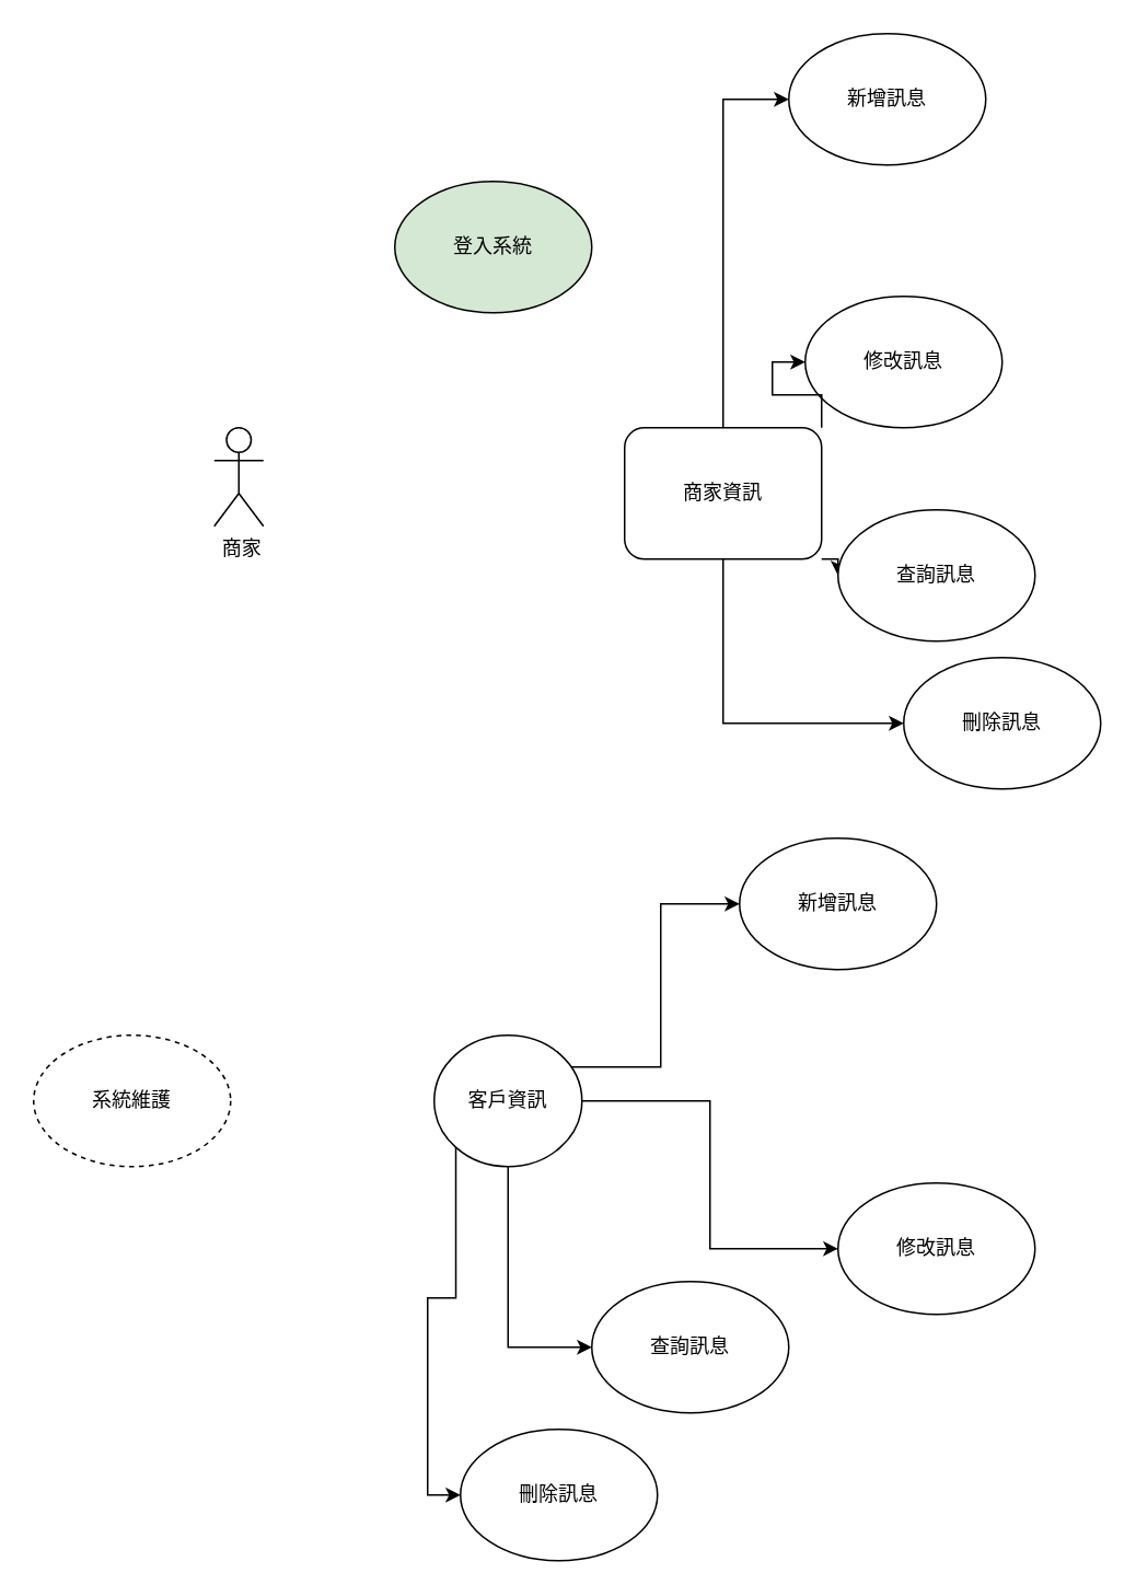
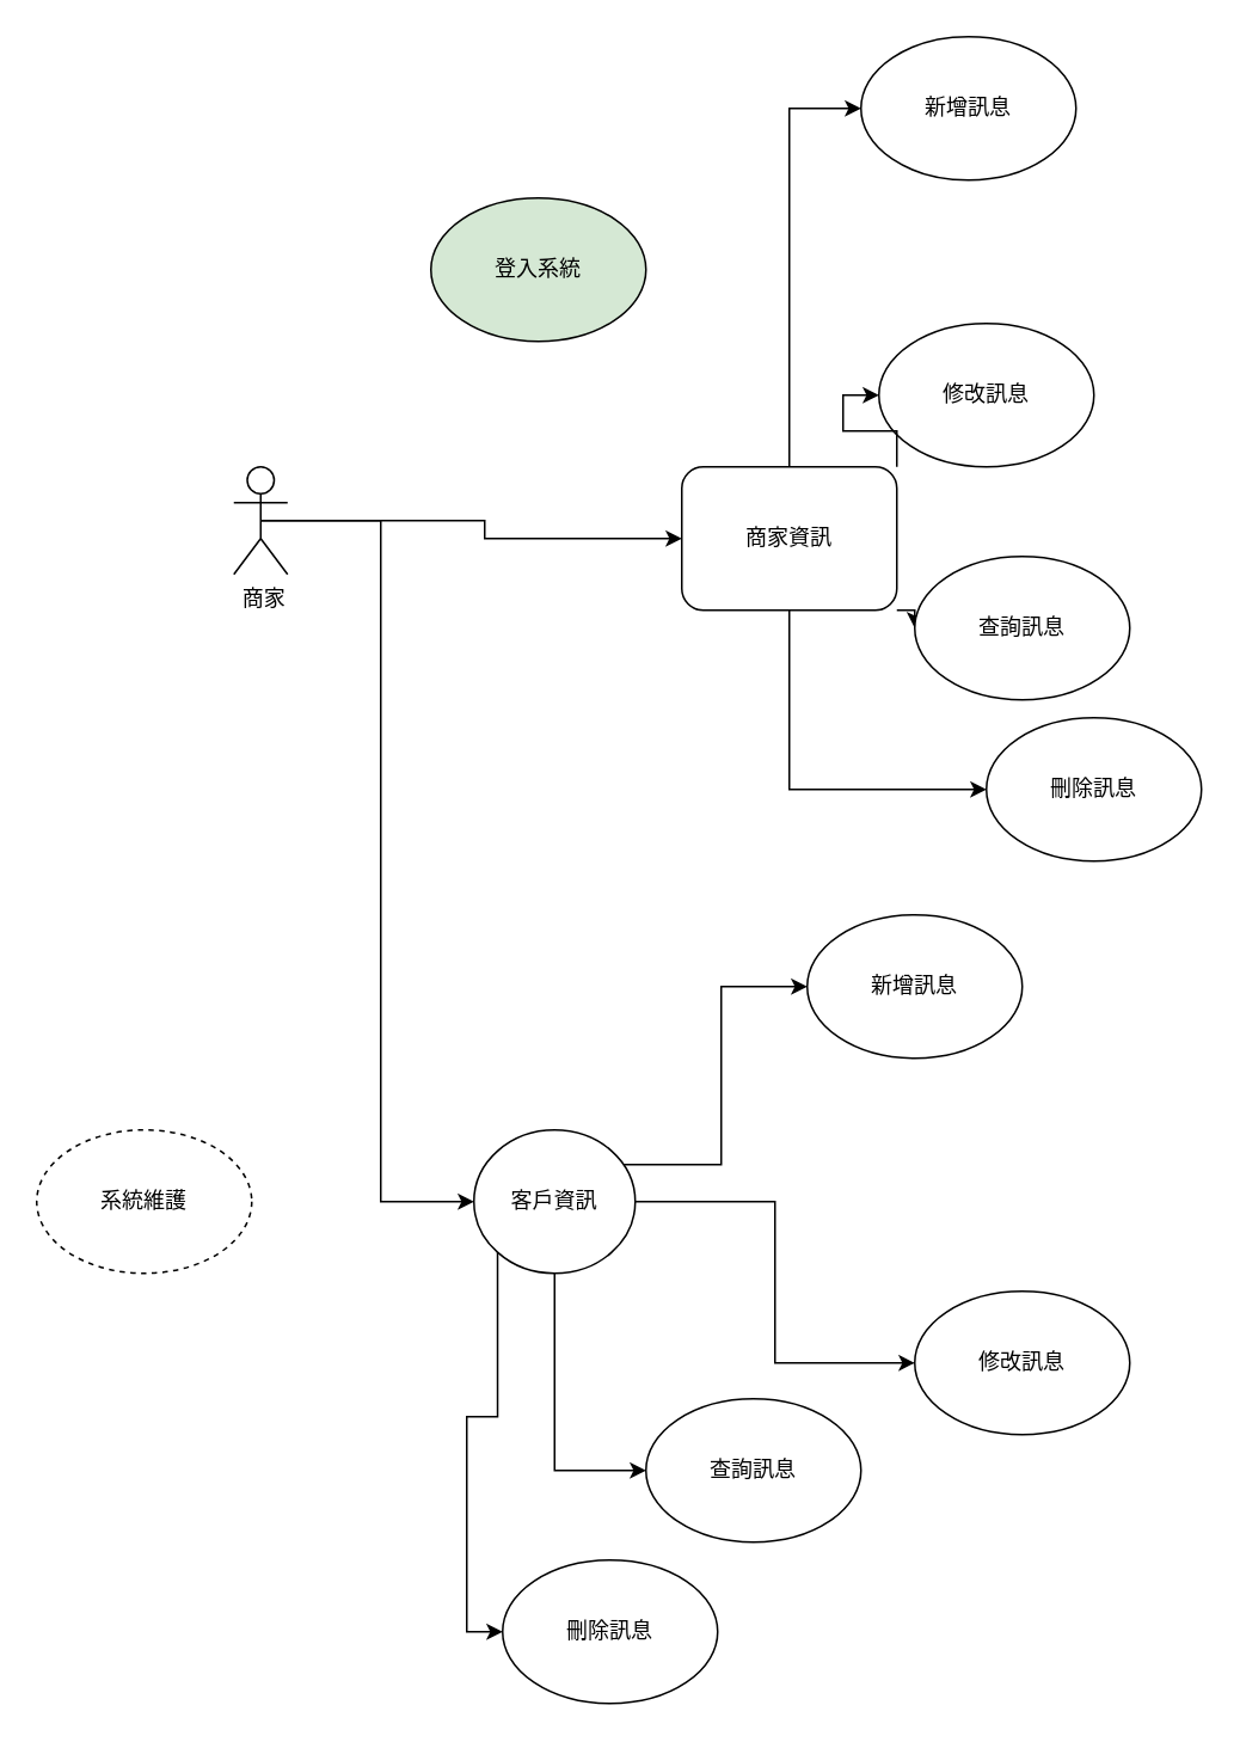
  <mxCell id="0" />
  <mxCell id="1" parent="0" />
  <mxCell id="2" value="&lt;font style=&quot;vertical-align: inherit;&quot;&gt;&lt;font style=&quot;vertical-align: inherit;&quot;&gt;&amp;nbsp;商家&lt;/font&gt;&lt;/font&gt;" style="shape=umlActor;verticalLabelPosition=bottom;verticalAlign=top;html=1;outlineConnect=0;" vertex="1" parent="1"><mxGeometry x="130" y="260" width="30" height="60" as="geometry" /></mxCell>
+ <mxCell id="3" style="edgeStyle=orthogonalEdgeStyle;rounded=0;orthogonalLoop=1;jettySize=auto;html=1;exitX=0.5;exitY=0.5;exitDx=0;exitDy=0;entryX=0;entryY=0.5;entryDx=0;entryDy=0;exitPerimeter=0;" edge="1" parent="1" source="2" target="11"><mxGeometry relative="1" as="geometry"><mxPoint x="190" y="300" as="sourcePoint" /></mxGeometry></mxCell>
+ <mxCell id="4" style="edgeStyle=orthogonalEdgeStyle;rounded=0;orthogonalLoop=1;jettySize=auto;html=1;exitX=0.5;exitY=0.5;exitDx=0;exitDy=0;entryX=0;entryY=0.5;entryDx=0;entryDy=0;exitPerimeter=0;" edge="1" parent="1" source="2" target="13"><mxGeometry relative="1" as="geometry"><mxPoint x="172.426" y="328.284" as="sourcePoint" /></mxGeometry></mxCell>
  <mxCell id="5" value="&lt;font style=&quot;vertical-align: inherit;&quot;&gt;&lt;font style=&quot;vertical-align: inherit;&quot;&gt;登入系統&lt;/font&gt;&lt;/font&gt;" style="ellipse;whiteSpace=wrap;html=1;fillColor=#d5e8d4;" vertex="1" parent="1"><mxGeometry x="240" y="110" width="120" height="80" as="geometry" /></mxCell>
  <mxCell id="6" value="&lt;font style=&quot;vertical-align: inherit;&quot;&gt;&lt;font style=&quot;vertical-align: inherit;&quot;&gt;&lt;font style=&quot;vertical-align: inherit;&quot;&gt;&lt;font style=&quot;vertical-align: inherit;&quot;&gt;&lt;font style=&quot;vertical-align: inherit;&quot;&gt;&lt;font style=&quot;vertical-align: inherit;&quot;&gt;&lt;font style=&quot;vertical-align: inherit;&quot;&gt;&lt;font style=&quot;vertical-align: inherit;&quot;&gt;修改&lt;/font&gt;&lt;/font&gt;&lt;/font&gt;&lt;/font&gt;&lt;/font&gt;&lt;/font&gt;&lt;/font&gt;&lt;/font&gt;&lt;font style=&quot;vertical-align: inherit;&quot;&gt;&lt;font style=&quot;vertical-align: inherit;&quot;&gt;訊息&lt;/font&gt;&lt;/font&gt;" style="ellipse;whiteSpace=wrap;html=1;" vertex="1" parent="1"><mxGeometry x="490" y="180" width="120" height="80" as="geometry" /></mxCell>
  <mxCell id="7" style="edgeStyle=orthogonalEdgeStyle;rounded=0;orthogonalLoop=1;jettySize=auto;html=1;exitX=1;exitY=0;exitDx=0;exitDy=0;entryX=0;entryY=0.5;entryDx=0;entryDy=0;" edge="1" parent="1" source="11" target="6"><mxGeometry relative="1" as="geometry" /></mxCell>
  <mxCell id="8" style="edgeStyle=orthogonalEdgeStyle;rounded=0;orthogonalLoop=1;jettySize=auto;html=1;exitX=1;exitY=1;exitDx=0;exitDy=0;entryX=0;entryY=0.5;entryDx=0;entryDy=0;" edge="1" parent="1" source="11" target="14"><mxGeometry relative="1" as="geometry" /></mxCell>
  <mxCell id="9" style="edgeStyle=orthogonalEdgeStyle;rounded=0;orthogonalLoop=1;jettySize=auto;html=1;exitX=0.5;exitY=0;exitDx=0;exitDy=0;entryX=0;entryY=0.5;entryDx=0;entryDy=0;" edge="1" parent="1" source="11" target="15"><mxGeometry relative="1" as="geometry" /></mxCell>
  <mxCell id="10" style="edgeStyle=orthogonalEdgeStyle;rounded=0;orthogonalLoop=1;jettySize=auto;html=1;exitX=0.5;exitY=1;exitDx=0;exitDy=0;entryX=0;entryY=0.5;entryDx=0;entryDy=0;" edge="1" parent="1" source="11" target="17"><mxGeometry relative="1" as="geometry" /></mxCell>
  <mxCell id="11" value="&lt;font style=&quot;vertical-align: inherit;&quot;&gt;&lt;font style=&quot;vertical-align: inherit;&quot;&gt;&lt;font style=&quot;vertical-align: inherit;&quot;&gt;&lt;font style=&quot;vertical-align: inherit;&quot;&gt;&lt;font style=&quot;vertical-align: inherit;&quot;&gt;&lt;font style=&quot;vertical-align: inherit;&quot;&gt;商家資訊&lt;/font&gt;&lt;/font&gt;&lt;/font&gt;&lt;/font&gt;&lt;/font&gt;&lt;/font&gt;" style="whiteSpace=wrap;html=1;rounded=1;" vertex="1" parent="1"><mxGeometry x="380" y="260" width="120" height="80" as="geometry" /></mxCell>
  <mxCell id="12" style="edgeStyle=orthogonalEdgeStyle;rounded=0;orthogonalLoop=1;jettySize=auto;html=1;exitX=0.5;exitY=1;exitDx=0;exitDy=0;entryX=0;entryY=0.5;entryDx=0;entryDy=0;" edge="1" parent="1" source="13" target="22"><mxGeometry relative="1" as="geometry" /></mxCell>
  <mxCell id="13" value="&lt;font style=&quot;vertical-align: inherit;&quot;&gt;&lt;font style=&quot;vertical-align: inherit;&quot;&gt;&lt;font style=&quot;vertical-align: inherit;&quot;&gt;&lt;font style=&quot;vertical-align: inherit;&quot;&gt;&lt;font style=&quot;vertical-align: inherit;&quot;&gt;&lt;font style=&quot;vertical-align: inherit;&quot;&gt;&lt;font style=&quot;vertical-align: inherit;&quot;&gt;&lt;font style=&quot;vertical-align: inherit;&quot;&gt;客戶資訊&lt;/font&gt;&lt;/font&gt;&lt;/font&gt;&lt;/font&gt;&lt;/font&gt;&lt;/font&gt;&lt;/font&gt;&lt;/font&gt;" style="ellipse;whiteSpace=wrap;html=1;" vertex="1" parent="1"><mxGeometry x="264" y="630" width="90" height="80" as="geometry" /></mxCell>
  <mxCell id="14" value="&lt;font style=&quot;vertical-align: inherit;&quot;&gt;&lt;font style=&quot;vertical-align: inherit;&quot;&gt;查詢訊息&lt;/font&gt;&lt;/font&gt;" style="ellipse;whiteSpace=wrap;html=1;" vertex="1" parent="1"><mxGeometry x="510" y="310" width="120" height="80" as="geometry" /></mxCell>
  <mxCell id="15" value="&lt;font style=&quot;vertical-align: inherit;&quot;&gt;&lt;font style=&quot;vertical-align: inherit;&quot;&gt;&lt;font style=&quot;vertical-align: inherit;&quot;&gt;&lt;font style=&quot;vertical-align: inherit;&quot;&gt;&lt;font style=&quot;vertical-align: inherit;&quot;&gt;&lt;font style=&quot;vertical-align: inherit;&quot;&gt;&lt;font style=&quot;vertical-align: inherit;&quot;&gt;&lt;font style=&quot;vertical-align: inherit;&quot;&gt;新增訊息&lt;/font&gt;&lt;/font&gt;&lt;/font&gt;&lt;/font&gt;&lt;/font&gt;&lt;/font&gt;&lt;/font&gt;&lt;/font&gt;" style="ellipse;whiteSpace=wrap;html=1;" vertex="1" parent="1"><mxGeometry x="480" y="20" width="120" height="80" as="geometry" /></mxCell>
  <mxCell id="16" value="&lt;font style=&quot;vertical-align: inherit;&quot;&gt;&lt;font style=&quot;vertical-align: inherit;&quot;&gt;系統維護&lt;br&gt;&lt;/font&gt;&lt;/font&gt;" style="ellipse;whiteSpace=wrap;html=1;dashed=1;" vertex="1" parent="1"><mxGeometry x="20" y="630" width="120" height="80" as="geometry" /></mxCell>
  <mxCell id="17" value="&lt;font style=&quot;vertical-align: inherit;&quot;&gt;&lt;font style=&quot;vertical-align: inherit;&quot;&gt;刪除訊息&lt;/font&gt;&lt;/font&gt;" style="ellipse;whiteSpace=wrap;html=1;" vertex="1" parent="1"><mxGeometry x="550" y="400" width="120" height="80" as="geometry" /></mxCell>
  <mxCell id="18" value="&lt;font style=&quot;vertical-align: inherit;&quot;&gt;&lt;font style=&quot;vertical-align: inherit;&quot;&gt;&lt;font style=&quot;vertical-align: inherit;&quot;&gt;&lt;font style=&quot;vertical-align: inherit;&quot;&gt;&lt;font style=&quot;vertical-align: inherit;&quot;&gt;&lt;font style=&quot;vertical-align: inherit;&quot;&gt;&lt;font style=&quot;vertical-align: inherit;&quot;&gt;&lt;font style=&quot;vertical-align: inherit;&quot;&gt;修改&lt;/font&gt;&lt;/font&gt;&lt;/font&gt;&lt;/font&gt;&lt;/font&gt;&lt;/font&gt;&lt;/font&gt;&lt;/font&gt;&lt;font style=&quot;vertical-align: inherit;&quot;&gt;&lt;font style=&quot;vertical-align: inherit;&quot;&gt;訊息&lt;/font&gt;&lt;/font&gt;" style="ellipse;whiteSpace=wrap;html=1;" vertex="1" parent="1"><mxGeometry x="510" y="720" width="120" height="80" as="geometry" /></mxCell>
  <mxCell id="19" style="edgeStyle=orthogonalEdgeStyle;rounded=0;orthogonalLoop=1;jettySize=auto;html=1;exitX=1;exitY=0.5;exitDx=0;exitDy=0;entryX=0;entryY=0.5;entryDx=0;entryDy=0;" edge="1" parent="1" target="18" source="13"><mxGeometry relative="1" as="geometry"><mxPoint x="502" y="812" as="sourcePoint" /></mxGeometry></mxCell>
  <mxCell id="20" style="edgeStyle=orthogonalEdgeStyle;rounded=0;orthogonalLoop=1;jettySize=auto;html=1;exitX=0.928;exitY=0.242;exitDx=0;exitDy=0;entryX=0;entryY=0.5;entryDx=0;entryDy=0;exitPerimeter=0;" edge="1" parent="1" target="23" source="13"><mxGeometry relative="1" as="geometry"><mxPoint x="460" y="800" as="sourcePoint" /></mxGeometry></mxCell>
  <mxCell id="21" style="edgeStyle=orthogonalEdgeStyle;rounded=0;orthogonalLoop=1;jettySize=auto;html=1;exitX=0;exitY=1;exitDx=0;exitDy=0;entryX=0;entryY=0.5;entryDx=0;entryDy=0;" edge="1" parent="1" target="24" source="13"><mxGeometry relative="1" as="geometry"><mxPoint x="460" y="880" as="sourcePoint" /></mxGeometry></mxCell>
  <mxCell id="22" value="&lt;font style=&quot;vertical-align: inherit;&quot;&gt;&lt;font style=&quot;vertical-align: inherit;&quot;&gt;查詢訊息&lt;/font&gt;&lt;/font&gt;" style="ellipse;whiteSpace=wrap;html=1;" vertex="1" parent="1"><mxGeometry x="360" y="780" width="120" height="80" as="geometry" /></mxCell>
  <mxCell id="23" value="&lt;font style=&quot;vertical-align: inherit;&quot;&gt;&lt;font style=&quot;vertical-align: inherit;&quot;&gt;&lt;font style=&quot;vertical-align: inherit;&quot;&gt;&lt;font style=&quot;vertical-align: inherit;&quot;&gt;&lt;font style=&quot;vertical-align: inherit;&quot;&gt;&lt;font style=&quot;vertical-align: inherit;&quot;&gt;&lt;font style=&quot;vertical-align: inherit;&quot;&gt;&lt;font style=&quot;vertical-align: inherit;&quot;&gt;新增訊息&lt;/font&gt;&lt;/font&gt;&lt;/font&gt;&lt;/font&gt;&lt;/font&gt;&lt;/font&gt;&lt;/font&gt;&lt;/font&gt;" style="ellipse;whiteSpace=wrap;html=1;" vertex="1" parent="1"><mxGeometry x="450" y="510" width="120" height="80" as="geometry" /></mxCell>
  <mxCell id="24" value="&lt;font style=&quot;vertical-align: inherit;&quot;&gt;&lt;font style=&quot;vertical-align: inherit;&quot;&gt;刪除訊息&lt;/font&gt;&lt;/font&gt;" style="ellipse;whiteSpace=wrap;html=1;" vertex="1" parent="1"><mxGeometry x="280" y="870" width="120" height="80" as="geometry" /></mxCell>
